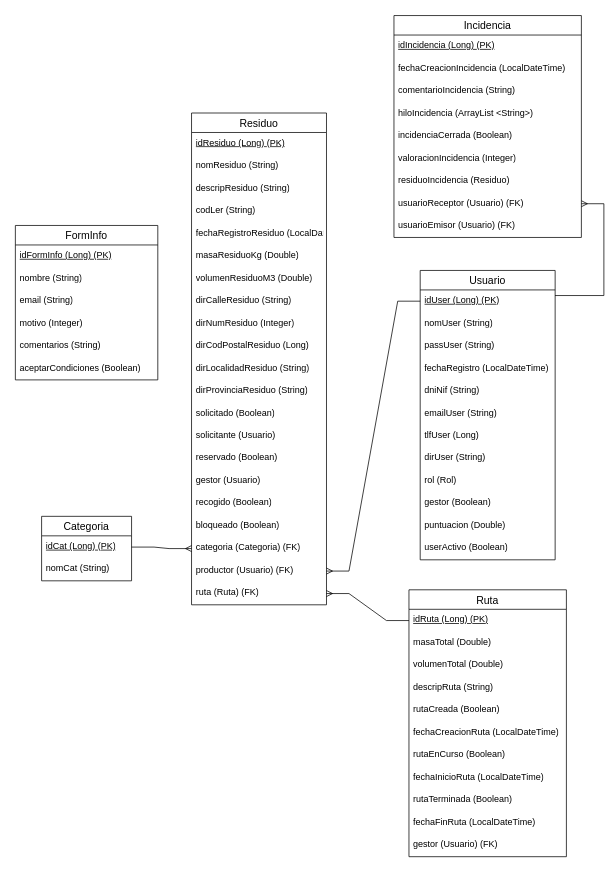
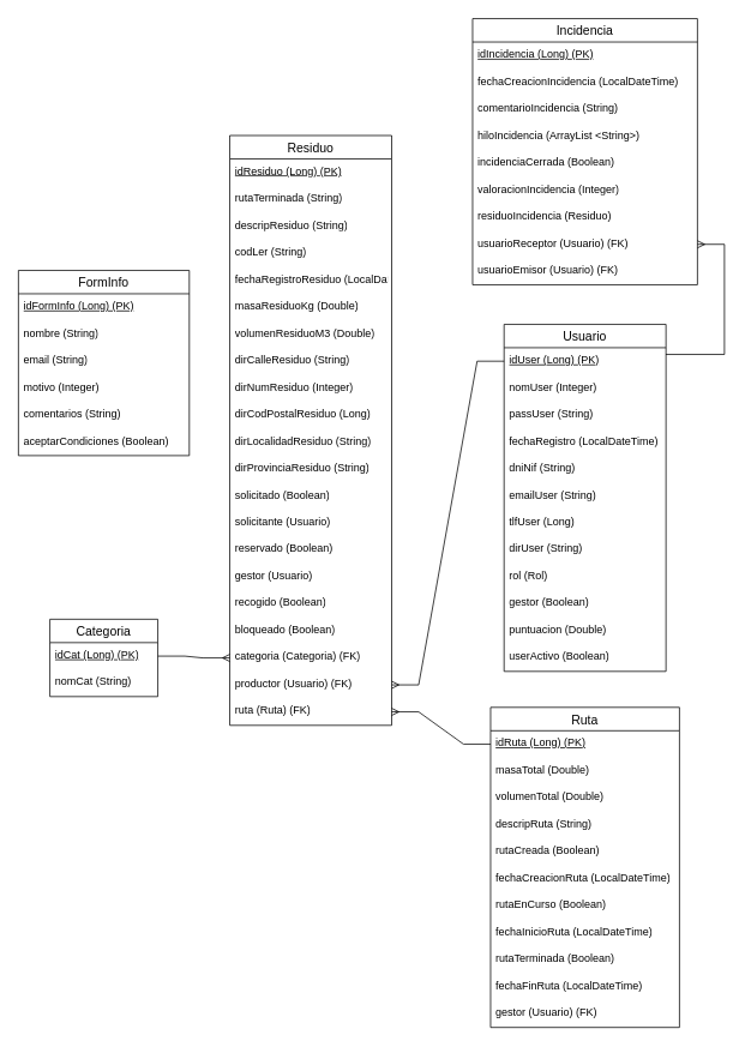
  <mxCell id="0" />
  <mxCell id="1" parent="0" />
  <mxCell id="2" value="Categoria" style="swimlane;fontStyle=0;childLayout=stackLayout;horizontal=1;startSize=26;horizontalStack=0;resizeParent=1;resizeParentMax=0;resizeLast=0;collapsible=1;marginBottom=0;align=center;fontSize=14;" vertex="1" parent="1"><mxGeometry x="55" y="688" width="120" height="86" as="geometry" /></mxCell>
  <mxCell id="3" value="&lt;u&gt;idCat (Long) (PK)&lt;/u&gt;" style="text;strokeColor=none;fillColor=none;spacingLeft=4;spacingRight=4;overflow=hidden;rotatable=0;points=[[0,0.5],[1,0.5]];portConstraint=eastwest;fontSize=12;whiteSpace=wrap;html=1;" vertex="1" parent="2"><mxGeometry y="26" width="120" height="30" as="geometry" /></mxCell>
  <mxCell id="4" value="nomCat (String)" style="text;strokeColor=none;fillColor=none;spacingLeft=4;spacingRight=4;overflow=hidden;rotatable=0;points=[[0,0.5],[1,0.5]];portConstraint=eastwest;fontSize=12;whiteSpace=wrap;html=1;" vertex="1" parent="2"><mxGeometry y="56" width="120" height="30" as="geometry" /></mxCell>
  <mxCell id="5" value="Residuo" style="swimlane;fontStyle=0;childLayout=stackLayout;horizontal=1;startSize=26;horizontalStack=0;resizeParent=1;resizeParentMax=0;resizeLast=0;collapsible=1;marginBottom=0;align=center;fontSize=14;" vertex="1" parent="1"><mxGeometry x="255" y="150" width="180" height="656" as="geometry" /></mxCell>
  <mxCell id="6" value="&lt;u&gt;idResiduo (Long)&amp;nbsp;&lt;/u&gt;&lt;u&gt;(PK)&lt;/u&gt;" style="text;strokeColor=none;fillColor=none;spacingLeft=4;spacingRight=4;overflow=hidden;rotatable=0;points=[[0,0.5],[1,0.5]];portConstraint=eastwest;fontSize=12;whiteSpace=wrap;html=1;" vertex="1" parent="5"><mxGeometry y="26" width="180" height="30" as="geometry" /></mxCell>
- <mxCell id="7" value="nomResiduo (String)" style="text;strokeColor=none;fillColor=none;spacingLeft=4;spacingRight=4;overflow=hidden;rotatable=0;points=[[0,0.5],[1,0.5]];portConstraint=eastwest;fontSize=12;whiteSpace=wrap;html=1;" vertex="1" parent="5"><mxGeometry y="56" width="180" height="30" as="geometry" /></mxCell>
+ <mxCell id="7" value="rutaTerminada (String)" style="text;strokeColor=none;fillColor=none;spacingLeft=4;spacingRight=4;overflow=hidden;rotatable=0;points=[[0,0.5],[1,0.5]];portConstraint=eastwest;fontSize=12;whiteSpace=wrap;html=1;" vertex="1" parent="5"><mxGeometry y="56" width="180" height="30" as="geometry" /></mxCell>
  <mxCell id="8" value="descripResiduo&amp;nbsp;(String)" style="text;strokeColor=none;fillColor=none;spacingLeft=4;spacingRight=4;overflow=hidden;rotatable=0;points=[[0,0.5],[1,0.5]];portConstraint=eastwest;fontSize=12;whiteSpace=wrap;html=1;" vertex="1" parent="5"><mxGeometry y="86" width="180" height="30" as="geometry" /></mxCell>
  <mxCell id="9" value="codLer&amp;nbsp;(String)" style="text;strokeColor=none;fillColor=none;spacingLeft=4;spacingRight=4;overflow=hidden;rotatable=0;points=[[0,0.5],[1,0.5]];portConstraint=eastwest;fontSize=12;whiteSpace=wrap;html=1;" vertex="1" parent="5"><mxGeometry y="116" width="180" height="30" as="geometry" /></mxCell>
  <mxCell id="10" value="fechaRegistroResiduo&amp;nbsp;(LocalDateTime)" style="text;strokeColor=none;fillColor=none;spacingLeft=4;spacingRight=4;overflow=hidden;rotatable=0;points=[[0,0.5],[1,0.5]];portConstraint=eastwest;fontSize=12;whiteSpace=wrap;html=1;" vertex="1" parent="5"><mxGeometry y="146" width="180" height="30" as="geometry" /></mxCell>
  <mxCell id="11" value="masaResiduoKg (Double)" style="text;strokeColor=none;fillColor=none;spacingLeft=4;spacingRight=4;overflow=hidden;rotatable=0;points=[[0,0.5],[1,0.5]];portConstraint=eastwest;fontSize=12;whiteSpace=wrap;html=1;" vertex="1" parent="5"><mxGeometry y="176" width="180" height="30" as="geometry" /></mxCell>
  <mxCell id="12" value="volumenResiduoM3 (Double)" style="text;strokeColor=none;fillColor=none;spacingLeft=4;spacingRight=4;overflow=hidden;rotatable=0;points=[[0,0.5],[1,0.5]];portConstraint=eastwest;fontSize=12;whiteSpace=wrap;html=1;" vertex="1" parent="5"><mxGeometry y="206" width="180" height="30" as="geometry" /></mxCell>
  <mxCell id="13" value="dirCalleResiduo&amp;nbsp;(String)" style="text;strokeColor=none;fillColor=none;spacingLeft=4;spacingRight=4;overflow=hidden;rotatable=0;points=[[0,0.5],[1,0.5]];portConstraint=eastwest;fontSize=12;whiteSpace=wrap;html=1;" vertex="1" parent="5"><mxGeometry y="236" width="180" height="30" as="geometry" /></mxCell>
  <mxCell id="14" value="dirNumResiduo (Integer)" style="text;strokeColor=none;fillColor=none;spacingLeft=4;spacingRight=4;overflow=hidden;rotatable=0;points=[[0,0.5],[1,0.5]];portConstraint=eastwest;fontSize=12;whiteSpace=wrap;html=1;" vertex="1" parent="5"><mxGeometry y="266" width="180" height="30" as="geometry" /></mxCell>
  <mxCell id="15" value="dirCodPostalResiduo (Long)" style="text;strokeColor=none;fillColor=none;spacingLeft=4;spacingRight=4;overflow=hidden;rotatable=0;points=[[0,0.5],[1,0.5]];portConstraint=eastwest;fontSize=12;whiteSpace=wrap;html=1;" vertex="1" parent="5"><mxGeometry y="296" width="180" height="30" as="geometry" /></mxCell>
  <mxCell id="16" value="dirLocalidadResiduo&amp;nbsp;(String)" style="text;strokeColor=none;fillColor=none;spacingLeft=4;spacingRight=4;overflow=hidden;rotatable=0;points=[[0,0.5],[1,0.5]];portConstraint=eastwest;fontSize=12;whiteSpace=wrap;html=1;" vertex="1" parent="5"><mxGeometry y="326" width="180" height="30" as="geometry" /></mxCell>
  <mxCell id="17" value="dirProvinciaResiduo&amp;nbsp;(String)" style="text;strokeColor=none;fillColor=none;spacingLeft=4;spacingRight=4;overflow=hidden;rotatable=0;points=[[0,0.5],[1,0.5]];portConstraint=eastwest;fontSize=12;whiteSpace=wrap;html=1;" vertex="1" parent="5"><mxGeometry y="356" width="180" height="30" as="geometry" /></mxCell>
  <mxCell id="18" value="solicitado (Boolean)" style="text;strokeColor=none;fillColor=none;spacingLeft=4;spacingRight=4;overflow=hidden;rotatable=0;points=[[0,0.5],[1,0.5]];portConstraint=eastwest;fontSize=12;whiteSpace=wrap;html=1;" vertex="1" parent="5"><mxGeometry y="386" width="180" height="30" as="geometry" /></mxCell>
  <mxCell id="19" value="solicitante (Usuario)" style="text;strokeColor=none;fillColor=none;spacingLeft=4;spacingRight=4;overflow=hidden;rotatable=0;points=[[0,0.5],[1,0.5]];portConstraint=eastwest;fontSize=12;whiteSpace=wrap;html=1;" vertex="1" parent="5"><mxGeometry y="416" width="180" height="30" as="geometry" /></mxCell>
  <mxCell id="20" value="reservado (Boolean)" style="text;strokeColor=none;fillColor=none;spacingLeft=4;spacingRight=4;overflow=hidden;rotatable=0;points=[[0,0.5],[1,0.5]];portConstraint=eastwest;fontSize=12;whiteSpace=wrap;html=1;" vertex="1" parent="5"><mxGeometry y="446" width="180" height="30" as="geometry" /></mxCell>
  <mxCell id="21" value="gestor (Usuario)" style="text;strokeColor=none;fillColor=none;spacingLeft=4;spacingRight=4;overflow=hidden;rotatable=0;points=[[0,0.5],[1,0.5]];portConstraint=eastwest;fontSize=12;whiteSpace=wrap;html=1;" vertex="1" parent="5"><mxGeometry y="476" width="180" height="30" as="geometry" /></mxCell>
  <mxCell id="22" value="recogido (Boolean)" style="text;strokeColor=none;fillColor=none;spacingLeft=4;spacingRight=4;overflow=hidden;rotatable=0;points=[[0,0.5],[1,0.5]];portConstraint=eastwest;fontSize=12;whiteSpace=wrap;html=1;" vertex="1" parent="5"><mxGeometry y="506" width="180" height="30" as="geometry" /></mxCell>
  <mxCell id="23" value="bloqueado (Boolean)" style="text;strokeColor=none;fillColor=none;spacingLeft=4;spacingRight=4;overflow=hidden;rotatable=0;points=[[0,0.5],[1,0.5]];portConstraint=eastwest;fontSize=12;whiteSpace=wrap;html=1;" vertex="1" parent="5"><mxGeometry y="536" width="180" height="30" as="geometry" /></mxCell>
  <mxCell id="24" value="categoria (Categoria) (FK)" style="text;strokeColor=none;fillColor=none;spacingLeft=4;spacingRight=4;overflow=hidden;rotatable=0;points=[[0,0.5],[1,0.5]];portConstraint=eastwest;fontSize=12;whiteSpace=wrap;html=1;" vertex="1" parent="5"><mxGeometry y="566" width="180" height="30" as="geometry" /></mxCell>
  <mxCell id="25" value="productor (Usuario) (FK)" style="text;strokeColor=none;fillColor=none;spacingLeft=4;spacingRight=4;overflow=hidden;rotatable=0;points=[[0,0.5],[1,0.5]];portConstraint=eastwest;fontSize=12;whiteSpace=wrap;html=1;" vertex="1" parent="5"><mxGeometry y="596" width="180" height="30" as="geometry" /></mxCell>
  <mxCell id="26" value="ruta (Ruta) (FK)" style="text;strokeColor=none;fillColor=none;spacingLeft=4;spacingRight=4;overflow=hidden;rotatable=0;points=[[0,0.5],[1,0.5]];portConstraint=eastwest;fontSize=12;whiteSpace=wrap;html=1;" vertex="1" parent="5"><mxGeometry y="626" width="180" height="30" as="geometry" /></mxCell>
  <mxCell id="27" value="Usuario" style="swimlane;fontStyle=0;childLayout=stackLayout;horizontal=1;startSize=26;horizontalStack=0;resizeParent=1;resizeParentMax=0;resizeLast=0;collapsible=1;marginBottom=0;align=center;fontSize=14;" vertex="1" parent="1"><mxGeometry x="560" y="360" width="180" height="386" as="geometry" /></mxCell>
  <mxCell id="28" value="&lt;u&gt;idUser (Long)&amp;nbsp;&lt;/u&gt;&lt;u&gt;(PK)&lt;/u&gt;" style="text;strokeColor=none;fillColor=none;spacingLeft=4;spacingRight=4;overflow=hidden;rotatable=0;points=[[0,0.5],[1,0.5]];portConstraint=eastwest;fontSize=12;whiteSpace=wrap;html=1;" vertex="1" parent="27"><mxGeometry y="26" width="180" height="30" as="geometry" /></mxCell>
- <mxCell id="29" value="nomUser (String)" style="text;strokeColor=none;fillColor=none;spacingLeft=4;spacingRight=4;overflow=hidden;rotatable=0;points=[[0,0.5],[1,0.5]];portConstraint=eastwest;fontSize=12;whiteSpace=wrap;html=1;" vertex="1" parent="27"><mxGeometry y="56" width="180" height="30" as="geometry" /></mxCell>
+ <mxCell id="29" value="nomUser (Integer)" style="text;strokeColor=none;fillColor=none;spacingLeft=4;spacingRight=4;overflow=hidden;rotatable=0;points=[[0,0.5],[1,0.5]];portConstraint=eastwest;fontSize=12;whiteSpace=wrap;html=1;" vertex="1" parent="27"><mxGeometry y="56" width="180" height="30" as="geometry" /></mxCell>
  <mxCell id="30" value="passUser (String)" style="text;strokeColor=none;fillColor=none;spacingLeft=4;spacingRight=4;overflow=hidden;rotatable=0;points=[[0,0.5],[1,0.5]];portConstraint=eastwest;fontSize=12;whiteSpace=wrap;html=1;" vertex="1" parent="27"><mxGeometry y="86" width="180" height="30" as="geometry" /></mxCell>
  <mxCell id="31" value="fechaRegistro (LocalDateTime)" style="text;strokeColor=none;fillColor=none;spacingLeft=4;spacingRight=4;overflow=hidden;rotatable=0;points=[[0,0.5],[1,0.5]];portConstraint=eastwest;fontSize=12;whiteSpace=wrap;html=1;" vertex="1" parent="27"><mxGeometry y="116" width="180" height="30" as="geometry" /></mxCell>
  <mxCell id="32" value="dniNif (String)" style="text;strokeColor=none;fillColor=none;spacingLeft=4;spacingRight=4;overflow=hidden;rotatable=0;points=[[0,0.5],[1,0.5]];portConstraint=eastwest;fontSize=12;whiteSpace=wrap;html=1;" vertex="1" parent="27"><mxGeometry y="146" width="180" height="30" as="geometry" /></mxCell>
  <mxCell id="33" value="emailUser (String)" style="text;strokeColor=none;fillColor=none;spacingLeft=4;spacingRight=4;overflow=hidden;rotatable=0;points=[[0,0.5],[1,0.5]];portConstraint=eastwest;fontSize=12;whiteSpace=wrap;html=1;" vertex="1" parent="27"><mxGeometry y="176" width="180" height="30" as="geometry" /></mxCell>
  <mxCell id="34" value="tlfUser (Long)" style="text;strokeColor=none;fillColor=none;spacingLeft=4;spacingRight=4;overflow=hidden;rotatable=0;points=[[0,0.5],[1,0.5]];portConstraint=eastwest;fontSize=12;whiteSpace=wrap;html=1;" vertex="1" parent="27"><mxGeometry y="206" width="180" height="30" as="geometry" /></mxCell>
  <mxCell id="35" value="dirUser (String)" style="text;strokeColor=none;fillColor=none;spacingLeft=4;spacingRight=4;overflow=hidden;rotatable=0;points=[[0,0.5],[1,0.5]];portConstraint=eastwest;fontSize=12;whiteSpace=wrap;html=1;" vertex="1" parent="27"><mxGeometry y="236" width="180" height="30" as="geometry" /></mxCell>
  <mxCell id="36" value="rol (Rol)" style="text;strokeColor=none;fillColor=none;spacingLeft=4;spacingRight=4;overflow=hidden;rotatable=0;points=[[0,0.5],[1,0.5]];portConstraint=eastwest;fontSize=12;whiteSpace=wrap;html=1;" vertex="1" parent="27"><mxGeometry y="266" width="180" height="30" as="geometry" /></mxCell>
  <mxCell id="37" value="gestor (Boolean)" style="text;strokeColor=none;fillColor=none;spacingLeft=4;spacingRight=4;overflow=hidden;rotatable=0;points=[[0,0.5],[1,0.5]];portConstraint=eastwest;fontSize=12;whiteSpace=wrap;html=1;" vertex="1" parent="27"><mxGeometry y="296" width="180" height="30" as="geometry" /></mxCell>
  <mxCell id="38" value="puntuacion (Double)" style="text;strokeColor=none;fillColor=none;spacingLeft=4;spacingRight=4;overflow=hidden;rotatable=0;points=[[0,0.5],[1,0.5]];portConstraint=eastwest;fontSize=12;whiteSpace=wrap;html=1;" vertex="1" parent="27"><mxGeometry y="326" width="180" height="30" as="geometry" /></mxCell>
  <mxCell id="39" value="userActivo (Boolean)" style="text;strokeColor=none;fillColor=none;spacingLeft=4;spacingRight=4;overflow=hidden;rotatable=0;points=[[0,0.5],[1,0.5]];portConstraint=eastwest;fontSize=12;whiteSpace=wrap;html=1;" vertex="1" parent="27"><mxGeometry y="356" width="180" height="30" as="geometry" /></mxCell>
  <mxCell id="40" value="Ruta" style="swimlane;fontStyle=0;childLayout=stackLayout;horizontal=1;startSize=26;horizontalStack=0;resizeParent=1;resizeParentMax=0;resizeLast=0;collapsible=1;marginBottom=0;align=center;fontSize=14;" vertex="1" parent="1"><mxGeometry x="545" y="786" width="210" height="356" as="geometry" /></mxCell>
  <mxCell id="41" value="&lt;u&gt;idRuta (Long)&amp;nbsp;&lt;/u&gt;&lt;u&gt;(PK)&lt;/u&gt;" style="text;strokeColor=none;fillColor=none;spacingLeft=4;spacingRight=4;overflow=hidden;rotatable=0;points=[[0,0.5],[1,0.5]];portConstraint=eastwest;fontSize=12;whiteSpace=wrap;html=1;" vertex="1" parent="40"><mxGeometry y="26" width="210" height="30" as="geometry" /></mxCell>
  <mxCell id="42" value="masaTotal (Double)" style="text;strokeColor=none;fillColor=none;spacingLeft=4;spacingRight=4;overflow=hidden;rotatable=0;points=[[0,0.5],[1,0.5]];portConstraint=eastwest;fontSize=12;whiteSpace=wrap;html=1;" vertex="1" parent="40"><mxGeometry y="56" width="210" height="30" as="geometry" /></mxCell>
  <mxCell id="43" value="volumenTotal (Double)" style="text;strokeColor=none;fillColor=none;spacingLeft=4;spacingRight=4;overflow=hidden;rotatable=0;points=[[0,0.5],[1,0.5]];portConstraint=eastwest;fontSize=12;whiteSpace=wrap;html=1;" vertex="1" parent="40"><mxGeometry y="86" width="210" height="30" as="geometry" /></mxCell>
  <mxCell id="44" value="descripRuta (String)" style="text;strokeColor=none;fillColor=none;spacingLeft=4;spacingRight=4;overflow=hidden;rotatable=0;points=[[0,0.5],[1,0.5]];portConstraint=eastwest;fontSize=12;whiteSpace=wrap;html=1;" vertex="1" parent="40"><mxGeometry y="116" width="210" height="30" as="geometry" /></mxCell>
  <mxCell id="45" value="rutaCreada (Boolean)" style="text;strokeColor=none;fillColor=none;spacingLeft=4;spacingRight=4;overflow=hidden;rotatable=0;points=[[0,0.5],[1,0.5]];portConstraint=eastwest;fontSize=12;whiteSpace=wrap;html=1;" vertex="1" parent="40"><mxGeometry y="146" width="210" height="30" as="geometry" /></mxCell>
  <mxCell id="46" value="fechaCreacionRuta (LocalDateTime)" style="text;strokeColor=none;fillColor=none;spacingLeft=4;spacingRight=4;overflow=hidden;rotatable=0;points=[[0,0.5],[1,0.5]];portConstraint=eastwest;fontSize=12;whiteSpace=wrap;html=1;" vertex="1" parent="40"><mxGeometry y="176" width="210" height="30" as="geometry" /></mxCell>
  <mxCell id="47" value="rutaEnCurso (Boolean)" style="text;strokeColor=none;fillColor=none;spacingLeft=4;spacingRight=4;overflow=hidden;rotatable=0;points=[[0,0.5],[1,0.5]];portConstraint=eastwest;fontSize=12;whiteSpace=wrap;html=1;" vertex="1" parent="40"><mxGeometry y="206" width="210" height="30" as="geometry" /></mxCell>
  <mxCell id="48" value="fechaInicioRuta (LocalDateTime)" style="text;strokeColor=none;fillColor=none;spacingLeft=4;spacingRight=4;overflow=hidden;rotatable=0;points=[[0,0.5],[1,0.5]];portConstraint=eastwest;fontSize=12;whiteSpace=wrap;html=1;" vertex="1" parent="40"><mxGeometry y="236" width="210" height="30" as="geometry" /></mxCell>
  <mxCell id="49" value="rutaTerminada (Boolean)" style="text;strokeColor=none;fillColor=none;spacingLeft=4;spacingRight=4;overflow=hidden;rotatable=0;points=[[0,0.5],[1,0.5]];portConstraint=eastwest;fontSize=12;whiteSpace=wrap;html=1;" vertex="1" parent="40"><mxGeometry y="266" width="210" height="30" as="geometry" /></mxCell>
  <mxCell id="50" value="fechaFinRuta (LocalDateTime)" style="text;strokeColor=none;fillColor=none;spacingLeft=4;spacingRight=4;overflow=hidden;rotatable=0;points=[[0,0.5],[1,0.5]];portConstraint=eastwest;fontSize=12;whiteSpace=wrap;html=1;" vertex="1" parent="40"><mxGeometry y="296" width="210" height="30" as="geometry" /></mxCell>
  <mxCell id="51" value="gestor (Usuario) (FK)" style="text;strokeColor=none;fillColor=none;spacingLeft=4;spacingRight=4;overflow=hidden;rotatable=0;points=[[0,0.5],[1,0.5]];portConstraint=eastwest;fontSize=12;whiteSpace=wrap;html=1;" vertex="1" parent="40"><mxGeometry y="326" width="210" height="30" as="geometry" /></mxCell>
  <mxCell id="52" value="Incidencia" style="swimlane;fontStyle=0;childLayout=stackLayout;horizontal=1;startSize=26;horizontalStack=0;resizeParent=1;resizeParentMax=0;resizeLast=0;collapsible=1;marginBottom=0;align=center;fontSize=14;" vertex="1" parent="1"><mxGeometry x="525" y="20" width="250" height="296" as="geometry" /></mxCell>
  <mxCell id="53" value="&lt;u&gt;idIncidencia (Long)&amp;nbsp;&lt;/u&gt;&lt;u&gt;(PK)&lt;/u&gt;" style="text;strokeColor=none;fillColor=none;spacingLeft=4;spacingRight=4;overflow=hidden;rotatable=0;points=[[0,0.5],[1,0.5]];portConstraint=eastwest;fontSize=12;whiteSpace=wrap;html=1;" vertex="1" parent="52"><mxGeometry y="26" width="250" height="30" as="geometry" /></mxCell>
  <mxCell id="54" value="fechaCreacionIncidencia (LocalDateTime)" style="text;strokeColor=none;fillColor=none;spacingLeft=4;spacingRight=4;overflow=hidden;rotatable=0;points=[[0,0.5],[1,0.5]];portConstraint=eastwest;fontSize=12;whiteSpace=wrap;html=1;" vertex="1" parent="52"><mxGeometry y="56" width="250" height="30" as="geometry" /></mxCell>
  <mxCell id="55" value="comentarioIncidencia (String)" style="text;strokeColor=none;fillColor=none;spacingLeft=4;spacingRight=4;overflow=hidden;rotatable=0;points=[[0,0.5],[1,0.5]];portConstraint=eastwest;fontSize=12;whiteSpace=wrap;html=1;" vertex="1" parent="52"><mxGeometry y="86" width="250" height="30" as="geometry" /></mxCell>
  <mxCell id="56" value="hiloIncidencia (ArrayList &amp;lt;String&amp;gt;)" style="text;strokeColor=none;fillColor=none;spacingLeft=4;spacingRight=4;overflow=hidden;rotatable=0;points=[[0,0.5],[1,0.5]];portConstraint=eastwest;fontSize=12;whiteSpace=wrap;html=1;" vertex="1" parent="52"><mxGeometry y="116" width="250" height="30" as="geometry" /></mxCell>
  <mxCell id="57" value="incidenciaCerrada (Boolean)" style="text;strokeColor=none;fillColor=none;spacingLeft=4;spacingRight=4;overflow=hidden;rotatable=0;points=[[0,0.5],[1,0.5]];portConstraint=eastwest;fontSize=12;whiteSpace=wrap;html=1;" vertex="1" parent="52"><mxGeometry y="146" width="250" height="30" as="geometry" /></mxCell>
  <mxCell id="58" value="valoracionIncidencia (Integer)" style="text;strokeColor=none;fillColor=none;spacingLeft=4;spacingRight=4;overflow=hidden;rotatable=0;points=[[0,0.5],[1,0.5]];portConstraint=eastwest;fontSize=12;whiteSpace=wrap;html=1;" vertex="1" parent="52"><mxGeometry y="176" width="250" height="30" as="geometry" /></mxCell>
  <mxCell id="59" value="residuoIncidencia (Residuo)" style="text;strokeColor=none;fillColor=none;spacingLeft=4;spacingRight=4;overflow=hidden;rotatable=0;points=[[0,0.5],[1,0.5]];portConstraint=eastwest;fontSize=12;whiteSpace=wrap;html=1;" vertex="1" parent="52"><mxGeometry y="206" width="250" height="30" as="geometry" /></mxCell>
  <mxCell id="60" value="usuarioReceptor (Usuario) (FK)" style="text;strokeColor=none;fillColor=none;spacingLeft=4;spacingRight=4;overflow=hidden;rotatable=0;points=[[0,0.5],[1,0.5]];portConstraint=eastwest;fontSize=12;whiteSpace=wrap;html=1;" vertex="1" parent="52"><mxGeometry y="236" width="250" height="30" as="geometry" /></mxCell>
  <mxCell id="61" value="usuarioEmisor (Usuario) (FK)" style="text;strokeColor=none;fillColor=none;spacingLeft=4;spacingRight=4;overflow=hidden;rotatable=0;points=[[0,0.5],[1,0.5]];portConstraint=eastwest;fontSize=12;whiteSpace=wrap;html=1;" vertex="1" parent="52"><mxGeometry y="266" width="250" height="30" as="geometry" /></mxCell>
  <mxCell id="62" value="" style="edgeStyle=entityRelationEdgeStyle;fontSize=12;html=1;endArrow=ERmany;rounded=0;exitX=1;exitY=0.5;exitDx=0;exitDy=0;entryX=0;entryY=0.5;entryDx=0;entryDy=0;endFill=0;" edge="1" parent="1" source="3" target="24"><mxGeometry width="100" height="100" relative="1" as="geometry"><mxPoint x="605" y="316" as="sourcePoint" /><mxPoint x="705" y="216" as="targetPoint" /></mxGeometry></mxCell>
  <mxCell id="63" value="" style="edgeStyle=entityRelationEdgeStyle;fontSize=12;html=1;endArrow=ERmany;rounded=0;endFill=0;" edge="1" parent="1" source="41" target="26"><mxGeometry width="100" height="100" relative="1" as="geometry"><mxPoint x="175" y="739" as="sourcePoint" /><mxPoint x="265" y="741" as="targetPoint" /></mxGeometry></mxCell>
  <mxCell id="64" value="" style="edgeStyle=entityRelationEdgeStyle;fontSize=12;html=1;endArrow=ERmany;rounded=0;endFill=0;" edge="1" parent="1" source="28" target="25"><mxGeometry width="100" height="100" relative="1" as="geometry"><mxPoint x="465" y="636" as="sourcePoint" /><mxPoint x="555" y="556" as="targetPoint" /></mxGeometry></mxCell>
  <mxCell id="65" value="" style="edgeStyle=entityRelationEdgeStyle;fontSize=12;html=1;endArrow=ERmany;rounded=0;exitX=0.999;exitY=0.249;exitDx=0;exitDy=0;exitPerimeter=0;endFill=0;" edge="1" parent="1" source="28" target="60"><mxGeometry width="100" height="100" relative="1" as="geometry"><mxPoint x="575" y="261" as="sourcePoint" /><mxPoint x="445" y="771" as="targetPoint" /></mxGeometry></mxCell>
  <mxCell id="66" value="FormInfo" style="swimlane;fontStyle=0;childLayout=stackLayout;horizontal=1;startSize=26;horizontalStack=0;resizeParent=1;resizeParentMax=0;resizeLast=0;collapsible=1;marginBottom=0;align=center;fontSize=14;" vertex="1" parent="1"><mxGeometry x="20" y="300" width="190" height="206" as="geometry" /></mxCell>
  <mxCell id="67" value="&lt;u&gt;idFormInfo (Long) (PK)&lt;/u&gt;" style="text;strokeColor=none;fillColor=none;spacingLeft=4;spacingRight=4;overflow=hidden;rotatable=0;points=[[0,0.5],[1,0.5]];portConstraint=eastwest;fontSize=12;whiteSpace=wrap;html=1;" vertex="1" parent="66"><mxGeometry y="26" width="190" height="30" as="geometry" /></mxCell>
  <mxCell id="68" value="nombre (String)" style="text;strokeColor=none;fillColor=none;spacingLeft=4;spacingRight=4;overflow=hidden;rotatable=0;points=[[0,0.5],[1,0.5]];portConstraint=eastwest;fontSize=12;whiteSpace=wrap;html=1;" vertex="1" parent="66"><mxGeometry y="56" width="190" height="30" as="geometry" /></mxCell>
  <mxCell id="69" value="email (String)" style="text;strokeColor=none;fillColor=none;spacingLeft=4;spacingRight=4;overflow=hidden;rotatable=0;points=[[0,0.5],[1,0.5]];portConstraint=eastwest;fontSize=12;whiteSpace=wrap;html=1;" vertex="1" parent="66"><mxGeometry y="86" width="190" height="30" as="geometry" /></mxCell>
  <mxCell id="70" value="motivo (Integer)" style="text;strokeColor=none;fillColor=none;spacingLeft=4;spacingRight=4;overflow=hidden;rotatable=0;points=[[0,0.5],[1,0.5]];portConstraint=eastwest;fontSize=12;whiteSpace=wrap;html=1;" vertex="1" parent="66"><mxGeometry y="116" width="190" height="30" as="geometry" /></mxCell>
  <mxCell id="71" value="comentarios (String)" style="text;strokeColor=none;fillColor=none;spacingLeft=4;spacingRight=4;overflow=hidden;rotatable=0;points=[[0,0.5],[1,0.5]];portConstraint=eastwest;fontSize=12;whiteSpace=wrap;html=1;" vertex="1" parent="66"><mxGeometry y="146" width="190" height="30" as="geometry" /></mxCell>
  <mxCell id="72" value="aceptarCondiciones (Boolean)" style="text;strokeColor=none;fillColor=none;spacingLeft=4;spacingRight=4;overflow=hidden;rotatable=0;points=[[0,0.5],[1,0.5]];portConstraint=eastwest;fontSize=12;whiteSpace=wrap;html=1;" vertex="1" parent="66"><mxGeometry y="176" width="190" height="30" as="geometry" /></mxCell>
